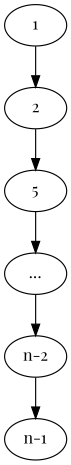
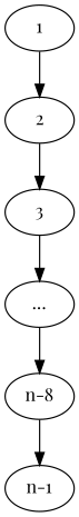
  digraph {
    fontname="Playfair Display"
    node [fontname="Playfair Display"]
    edge [fontname="Playfair Display"]
    1
    2
-   3 [label=5]
+   3
    "..."
-   "n-2"
+   "n-2" [label="n-8"]
    "n-1"
    1 -> 2
    2 -> 3
    3 -> "..."
    "..." -> "n-2"
    "n-2" -> "n-1"
  }
